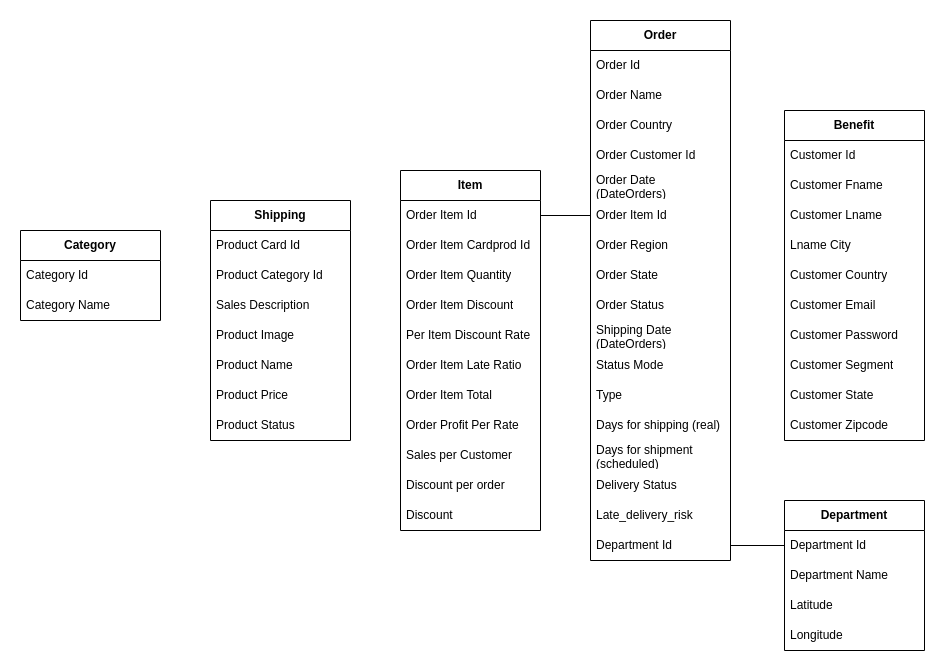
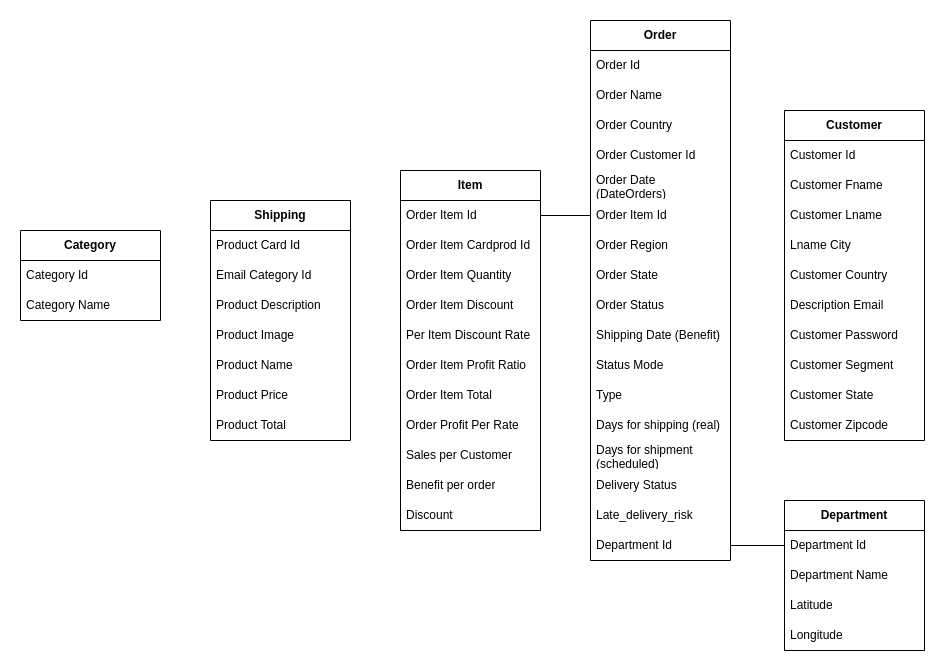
  <mxCell id="0" />
  <mxCell id="1" parent="0" />
- <mxCell id="2" value="&lt;b&gt;Benefit&lt;/b&gt;" style="swimlane;fontStyle=0;childLayout=stackLayout;horizontal=1;startSize=30;horizontalStack=0;resizeParent=1;resizeParentMax=0;resizeLast=0;collapsible=1;marginBottom=0;whiteSpace=wrap;html=1;" vertex="1" parent="1"><mxGeometry x="784" y="110" width="140" height="330" as="geometry"><mxRectangle x="720" y="350" width="60" height="30" as="alternateBounds" /></mxGeometry></mxCell>
+ <mxCell id="2" value="&lt;b&gt;Customer&lt;/b&gt;" style="swimlane;fontStyle=0;childLayout=stackLayout;horizontal=1;startSize=30;horizontalStack=0;resizeParent=1;resizeParentMax=0;resizeLast=0;collapsible=1;marginBottom=0;whiteSpace=wrap;html=1;" vertex="1" parent="1"><mxGeometry x="784" y="110" width="140" height="330" as="geometry"><mxRectangle x="720" y="350" width="60" height="30" as="alternateBounds" /></mxGeometry></mxCell>
  <mxCell id="3" value="&lt;span style=&quot;background-color: initial;&quot;&gt;Customer Id&lt;/span&gt;" style="text;strokeColor=none;fillColor=none;align=left;verticalAlign=middle;spacingLeft=4;spacingRight=4;overflow=hidden;points=[[0,0.5],[1,0.5]];portConstraint=eastwest;rotatable=0;whiteSpace=wrap;html=1;" vertex="1" parent="2"><mxGeometry y="30" width="140" height="30" as="geometry" /></mxCell>
  <mxCell id="4" value="&lt;span style=&quot;background-color: initial;&quot;&gt;Customer Fname&lt;/span&gt;" style="text;strokeColor=none;fillColor=none;align=left;verticalAlign=middle;spacingLeft=4;spacingRight=4;overflow=hidden;points=[[0,0.5],[1,0.5]];portConstraint=eastwest;rotatable=0;whiteSpace=wrap;html=1;" vertex="1" parent="2"><mxGeometry y="60" width="140" height="30" as="geometry" /></mxCell>
  <mxCell id="5" value="&lt;span style=&quot;background-color: initial;&quot;&gt;Customer Lname&lt;/span&gt;" style="text;strokeColor=none;fillColor=none;align=left;verticalAlign=middle;spacingLeft=4;spacingRight=4;overflow=hidden;points=[[0,0.5],[1,0.5]];portConstraint=eastwest;rotatable=0;whiteSpace=wrap;html=1;" vertex="1" parent="2"><mxGeometry y="90" width="140" height="30" as="geometry" /></mxCell>
  <mxCell id="6" value="&lt;span style=&quot;background-color: initial;&quot;&gt;Lname City&lt;/span&gt;" style="text;strokeColor=none;fillColor=none;align=left;verticalAlign=middle;spacingLeft=4;spacingRight=4;overflow=hidden;points=[[0,0.5],[1,0.5]];portConstraint=eastwest;rotatable=0;whiteSpace=wrap;html=1;" vertex="1" parent="2"><mxGeometry y="120" width="140" height="30" as="geometry" /></mxCell>
  <mxCell id="7" value="&lt;span style=&quot;background-color: initial;&quot;&gt;Customer Country&lt;/span&gt;" style="text;strokeColor=none;fillColor=none;align=left;verticalAlign=middle;spacingLeft=4;spacingRight=4;overflow=hidden;points=[[0,0.5],[1,0.5]];portConstraint=eastwest;rotatable=0;whiteSpace=wrap;html=1;" vertex="1" parent="2"><mxGeometry y="150" width="140" height="30" as="geometry" /></mxCell>
- <mxCell id="8" value="&lt;span style=&quot;background-color: initial;&quot;&gt;Customer Email&lt;/span&gt;" style="text;strokeColor=none;fillColor=none;align=left;verticalAlign=middle;spacingLeft=4;spacingRight=4;overflow=hidden;points=[[0,0.5],[1,0.5]];portConstraint=eastwest;rotatable=0;whiteSpace=wrap;html=1;" vertex="1" parent="2"><mxGeometry y="180" width="140" height="30" as="geometry" /></mxCell>
+ <mxCell id="8" value="&lt;span style=&quot;background-color: initial;&quot;&gt;Description Email&lt;/span&gt;" style="text;strokeColor=none;fillColor=none;align=left;verticalAlign=middle;spacingLeft=4;spacingRight=4;overflow=hidden;points=[[0,0.5],[1,0.5]];portConstraint=eastwest;rotatable=0;whiteSpace=wrap;html=1;" vertex="1" parent="2"><mxGeometry y="180" width="140" height="30" as="geometry" /></mxCell>
  <mxCell id="9" value="&lt;span style=&quot;background-color: initial;&quot;&gt;Customer Password&lt;/span&gt;" style="text;strokeColor=none;fillColor=none;align=left;verticalAlign=middle;spacingLeft=4;spacingRight=4;overflow=hidden;points=[[0,0.5],[1,0.5]];portConstraint=eastwest;rotatable=0;whiteSpace=wrap;html=1;" vertex="1" parent="2"><mxGeometry y="210" width="140" height="30" as="geometry" /></mxCell>
  <mxCell id="10" value="&lt;span style=&quot;background-color: initial;&quot;&gt;Customer Segment&lt;/span&gt;" style="text;strokeColor=none;fillColor=none;align=left;verticalAlign=middle;spacingLeft=4;spacingRight=4;overflow=hidden;points=[[0,0.5],[1,0.5]];portConstraint=eastwest;rotatable=0;whiteSpace=wrap;html=1;" vertex="1" parent="2"><mxGeometry y="240" width="140" height="30" as="geometry" /></mxCell>
  <mxCell id="11" value="&lt;span style=&quot;background-color: initial;&quot;&gt;Customer State&lt;/span&gt;" style="text;strokeColor=none;fillColor=none;align=left;verticalAlign=middle;spacingLeft=4;spacingRight=4;overflow=hidden;points=[[0,0.5],[1,0.5]];portConstraint=eastwest;rotatable=0;whiteSpace=wrap;html=1;" vertex="1" parent="2"><mxGeometry y="270" width="140" height="30" as="geometry" /></mxCell>
  <mxCell id="12" value="&lt;span style=&quot;background-color: initial;&quot;&gt;Customer Zipcode&lt;/span&gt;" style="text;strokeColor=none;fillColor=none;align=left;verticalAlign=middle;spacingLeft=4;spacingRight=4;overflow=hidden;points=[[0,0.5],[1,0.5]];portConstraint=eastwest;rotatable=0;whiteSpace=wrap;html=1;" vertex="1" parent="2"><mxGeometry y="300" width="140" height="30" as="geometry" /></mxCell>
  <mxCell id="13" value="&lt;b&gt;Shipping&lt;/b&gt;" style="swimlane;fontStyle=0;childLayout=stackLayout;horizontal=1;startSize=30;horizontalStack=0;resizeParent=1;resizeParentMax=0;resizeLast=0;collapsible=1;marginBottom=0;whiteSpace=wrap;html=1;" vertex="1" parent="1"><mxGeometry x="210" y="200" width="140" height="240" as="geometry" /></mxCell>
  <mxCell id="14" value="Product Card Id" style="text;strokeColor=none;fillColor=none;align=left;verticalAlign=middle;spacingLeft=4;spacingRight=4;overflow=hidden;points=[[0,0.5],[1,0.5]];portConstraint=eastwest;rotatable=0;whiteSpace=wrap;html=1;" vertex="1" parent="13"><mxGeometry y="30" width="140" height="30" as="geometry" /></mxCell>
- <mxCell id="15" value="Product Category Id" style="text;strokeColor=none;fillColor=none;align=left;verticalAlign=middle;spacingLeft=4;spacingRight=4;overflow=hidden;points=[[0,0.5],[1,0.5]];portConstraint=eastwest;rotatable=0;whiteSpace=wrap;html=1;" vertex="1" parent="13"><mxGeometry y="60" width="140" height="30" as="geometry" /></mxCell>
- <mxCell id="16" value="Sales Description" style="text;strokeColor=none;fillColor=none;align=left;verticalAlign=middle;spacingLeft=4;spacingRight=4;overflow=hidden;points=[[0,0.5],[1,0.5]];portConstraint=eastwest;rotatable=0;whiteSpace=wrap;html=1;" vertex="1" parent="13"><mxGeometry y="90" width="140" height="30" as="geometry" /></mxCell>
+ <mxCell id="15" value="Email Category Id" style="text;strokeColor=none;fillColor=none;align=left;verticalAlign=middle;spacingLeft=4;spacingRight=4;overflow=hidden;points=[[0,0.5],[1,0.5]];portConstraint=eastwest;rotatable=0;whiteSpace=wrap;html=1;" vertex="1" parent="13"><mxGeometry y="60" width="140" height="30" as="geometry" /></mxCell>
+ <mxCell id="16" value="Product Description" style="text;strokeColor=none;fillColor=none;align=left;verticalAlign=middle;spacingLeft=4;spacingRight=4;overflow=hidden;points=[[0,0.5],[1,0.5]];portConstraint=eastwest;rotatable=0;whiteSpace=wrap;html=1;" vertex="1" parent="13"><mxGeometry y="90" width="140" height="30" as="geometry" /></mxCell>
  <mxCell id="17" value="Product Image" style="text;strokeColor=none;fillColor=none;align=left;verticalAlign=middle;spacingLeft=4;spacingRight=4;overflow=hidden;points=[[0,0.5],[1,0.5]];portConstraint=eastwest;rotatable=0;whiteSpace=wrap;html=1;" vertex="1" parent="13"><mxGeometry y="120" width="140" height="30" as="geometry" /></mxCell>
  <mxCell id="18" value="Product Name" style="text;strokeColor=none;fillColor=none;align=left;verticalAlign=middle;spacingLeft=4;spacingRight=4;overflow=hidden;points=[[0,0.5],[1,0.5]];portConstraint=eastwest;rotatable=0;whiteSpace=wrap;html=1;" vertex="1" parent="13"><mxGeometry y="150" width="140" height="30" as="geometry" /></mxCell>
  <mxCell id="19" value="Product Price" style="text;strokeColor=none;fillColor=none;align=left;verticalAlign=middle;spacingLeft=4;spacingRight=4;overflow=hidden;points=[[0,0.5],[1,0.5]];portConstraint=eastwest;rotatable=0;whiteSpace=wrap;html=1;" vertex="1" parent="13"><mxGeometry y="180" width="140" height="30" as="geometry" /></mxCell>
- <mxCell id="20" value="Product Status" style="text;strokeColor=none;fillColor=none;align=left;verticalAlign=middle;spacingLeft=4;spacingRight=4;overflow=hidden;points=[[0,0.5],[1,0.5]];portConstraint=eastwest;rotatable=0;whiteSpace=wrap;html=1;" vertex="1" parent="13"><mxGeometry y="210" width="140" height="30" as="geometry" /></mxCell>
+ <mxCell id="20" value="Product Total" style="text;strokeColor=none;fillColor=none;align=left;verticalAlign=middle;spacingLeft=4;spacingRight=4;overflow=hidden;points=[[0,0.5],[1,0.5]];portConstraint=eastwest;rotatable=0;whiteSpace=wrap;html=1;" vertex="1" parent="13"><mxGeometry y="210" width="140" height="30" as="geometry" /></mxCell>
  <mxCell id="21" value="&lt;b&gt;Department&lt;/b&gt;" style="swimlane;fontStyle=0;childLayout=stackLayout;horizontal=1;startSize=30;horizontalStack=0;resizeParent=1;resizeParentMax=0;resizeLast=0;collapsible=1;marginBottom=0;whiteSpace=wrap;html=1;" vertex="1" parent="1"><mxGeometry x="784" y="500" width="140" height="150" as="geometry" /></mxCell>
  <mxCell id="22" value="Department Id" style="text;strokeColor=none;fillColor=none;align=left;verticalAlign=middle;spacingLeft=4;spacingRight=4;overflow=hidden;points=[[0,0.5],[1,0.5]];portConstraint=eastwest;rotatable=0;whiteSpace=wrap;html=1;" vertex="1" parent="21"><mxGeometry y="30" width="140" height="30" as="geometry" /></mxCell>
  <mxCell id="23" value="Department Name" style="text;strokeColor=none;fillColor=none;align=left;verticalAlign=middle;spacingLeft=4;spacingRight=4;overflow=hidden;points=[[0,0.5],[1,0.5]];portConstraint=eastwest;rotatable=0;whiteSpace=wrap;html=1;" vertex="1" parent="21"><mxGeometry y="60" width="140" height="30" as="geometry" /></mxCell>
  <mxCell id="24" value="Latitude" style="text;strokeColor=none;fillColor=none;align=left;verticalAlign=middle;spacingLeft=4;spacingRight=4;overflow=hidden;points=[[0,0.5],[1,0.5]];portConstraint=eastwest;rotatable=0;whiteSpace=wrap;html=1;" vertex="1" parent="21"><mxGeometry y="90" width="140" height="30" as="geometry" /></mxCell>
  <mxCell id="25" value="Longitude" style="text;strokeColor=none;fillColor=none;align=left;verticalAlign=middle;spacingLeft=4;spacingRight=4;overflow=hidden;points=[[0,0.5],[1,0.5]];portConstraint=eastwest;rotatable=0;whiteSpace=wrap;html=1;" vertex="1" parent="21"><mxGeometry y="120" width="140" height="30" as="geometry" /></mxCell>
  <mxCell id="26" value="&lt;b&gt;Order&lt;/b&gt;" style="swimlane;fontStyle=0;childLayout=stackLayout;horizontal=1;startSize=30;horizontalStack=0;resizeParent=1;resizeParentMax=0;resizeLast=0;collapsible=1;marginBottom=0;whiteSpace=wrap;html=1;" vertex="1" parent="1"><mxGeometry x="590" y="20" width="140" height="540" as="geometry" /></mxCell>
  <mxCell id="27" value="Order Id" style="text;strokeColor=none;fillColor=none;align=left;verticalAlign=middle;spacingLeft=4;spacingRight=4;overflow=hidden;points=[[0,0.5],[1,0.5]];portConstraint=eastwest;rotatable=0;whiteSpace=wrap;html=1;" vertex="1" parent="26"><mxGeometry y="30" width="140" height="30" as="geometry" /></mxCell>
  <mxCell id="28" value="Order Name" style="text;strokeColor=none;fillColor=none;align=left;verticalAlign=middle;spacingLeft=4;spacingRight=4;overflow=hidden;points=[[0,0.5],[1,0.5]];portConstraint=eastwest;rotatable=0;whiteSpace=wrap;html=1;" vertex="1" parent="26"><mxGeometry y="60" width="140" height="30" as="geometry" /></mxCell>
  <mxCell id="29" value="Order Country" style="text;strokeColor=none;fillColor=none;align=left;verticalAlign=middle;spacingLeft=4;spacingRight=4;overflow=hidden;points=[[0,0.5],[1,0.5]];portConstraint=eastwest;rotatable=0;whiteSpace=wrap;html=1;" vertex="1" parent="26"><mxGeometry y="90" width="140" height="30" as="geometry" /></mxCell>
  <mxCell id="30" value="Order Customer Id" style="text;strokeColor=none;fillColor=none;align=left;verticalAlign=middle;spacingLeft=4;spacingRight=4;overflow=hidden;points=[[0,0.5],[1,0.5]];portConstraint=eastwest;rotatable=0;whiteSpace=wrap;html=1;" vertex="1" parent="26"><mxGeometry y="120" width="140" height="30" as="geometry" /></mxCell>
  <mxCell id="31" value="Order Date (DateOrders)" style="text;strokeColor=none;fillColor=none;align=left;verticalAlign=middle;spacingLeft=4;spacingRight=4;overflow=hidden;points=[[0,0.5],[1,0.5]];portConstraint=eastwest;rotatable=0;whiteSpace=wrap;html=1;" vertex="1" parent="26"><mxGeometry y="150" width="140" height="30" as="geometry" /></mxCell>
  <mxCell id="32" value="Order Item Id" style="text;strokeColor=none;fillColor=none;align=left;verticalAlign=middle;spacingLeft=4;spacingRight=4;overflow=hidden;points=[[0,0.5],[1,0.5]];portConstraint=eastwest;rotatable=0;whiteSpace=wrap;html=1;" vertex="1" parent="26"><mxGeometry y="180" width="140" height="30" as="geometry" /></mxCell>
  <mxCell id="33" value="Order Region" style="text;strokeColor=none;fillColor=none;align=left;verticalAlign=middle;spacingLeft=4;spacingRight=4;overflow=hidden;points=[[0,0.5],[1,0.5]];portConstraint=eastwest;rotatable=0;whiteSpace=wrap;html=1;" vertex="1" parent="26"><mxGeometry y="210" width="140" height="30" as="geometry" /></mxCell>
  <mxCell id="34" value="Order State" style="text;strokeColor=none;fillColor=none;align=left;verticalAlign=middle;spacingLeft=4;spacingRight=4;overflow=hidden;points=[[0,0.5],[1,0.5]];portConstraint=eastwest;rotatable=0;whiteSpace=wrap;html=1;" vertex="1" parent="26"><mxGeometry y="240" width="140" height="30" as="geometry" /></mxCell>
  <mxCell id="35" value="Order Status" style="text;strokeColor=none;fillColor=none;align=left;verticalAlign=middle;spacingLeft=4;spacingRight=4;overflow=hidden;points=[[0,0.5],[1,0.5]];portConstraint=eastwest;rotatable=0;whiteSpace=wrap;html=1;" vertex="1" parent="26"><mxGeometry y="270" width="140" height="30" as="geometry" /></mxCell>
- <mxCell id="36" value="Shipping Date (DateOrders)" style="text;strokeColor=none;fillColor=none;align=left;verticalAlign=middle;spacingLeft=4;spacingRight=4;overflow=hidden;points=[[0,0.5],[1,0.5]];portConstraint=eastwest;rotatable=0;whiteSpace=wrap;html=1;" vertex="1" parent="26"><mxGeometry y="300" width="140" height="30" as="geometry" /></mxCell>
+ <mxCell id="36" value="Shipping Date (Benefit)" style="text;strokeColor=none;fillColor=none;align=left;verticalAlign=middle;spacingLeft=4;spacingRight=4;overflow=hidden;points=[[0,0.5],[1,0.5]];portConstraint=eastwest;rotatable=0;whiteSpace=wrap;html=1;" vertex="1" parent="26"><mxGeometry y="300" width="140" height="30" as="geometry" /></mxCell>
  <mxCell id="37" value="Status Mode" style="text;strokeColor=none;fillColor=none;align=left;verticalAlign=middle;spacingLeft=4;spacingRight=4;overflow=hidden;points=[[0,0.5],[1,0.5]];portConstraint=eastwest;rotatable=0;whiteSpace=wrap;html=1;" vertex="1" parent="26"><mxGeometry y="330" width="140" height="30" as="geometry" /></mxCell>
  <mxCell id="38" value="Type" style="text;strokeColor=none;fillColor=none;align=left;verticalAlign=middle;spacingLeft=4;spacingRight=4;overflow=hidden;points=[[0,0.5],[1,0.5]];portConstraint=eastwest;rotatable=0;whiteSpace=wrap;html=1;" vertex="1" parent="26"><mxGeometry y="360" width="140" height="30" as="geometry" /></mxCell>
  <mxCell id="39" value="Days for shipping (real)" style="text;strokeColor=none;fillColor=none;align=left;verticalAlign=middle;spacingLeft=4;spacingRight=4;overflow=hidden;points=[[0,0.5],[1,0.5]];portConstraint=eastwest;rotatable=0;whiteSpace=wrap;html=1;" vertex="1" parent="26"><mxGeometry y="390" width="140" height="30" as="geometry" /></mxCell>
  <mxCell id="40" value="Days for shipment (scheduled)" style="text;strokeColor=none;fillColor=none;align=left;verticalAlign=middle;spacingLeft=4;spacingRight=4;overflow=hidden;points=[[0,0.5],[1,0.5]];portConstraint=eastwest;rotatable=0;whiteSpace=wrap;html=1;" vertex="1" parent="26"><mxGeometry y="420" width="140" height="30" as="geometry" /></mxCell>
  <mxCell id="41" value="Delivery Status" style="text;strokeColor=none;fillColor=none;align=left;verticalAlign=middle;spacingLeft=4;spacingRight=4;overflow=hidden;points=[[0,0.5],[1,0.5]];portConstraint=eastwest;rotatable=0;whiteSpace=wrap;html=1;" vertex="1" parent="26"><mxGeometry y="450" width="140" height="30" as="geometry" /></mxCell>
  <mxCell id="42" value="Late_delivery_risk" style="text;strokeColor=none;fillColor=none;align=left;verticalAlign=middle;spacingLeft=4;spacingRight=4;overflow=hidden;points=[[0,0.5],[1,0.5]];portConstraint=eastwest;rotatable=0;whiteSpace=wrap;html=1;" vertex="1" parent="26"><mxGeometry y="480" width="140" height="30" as="geometry" /></mxCell>
  <mxCell id="43" value="Department Id" style="text;strokeColor=none;fillColor=none;align=left;verticalAlign=middle;spacingLeft=4;spacingRight=4;overflow=hidden;points=[[0,0.5],[1,0.5]];portConstraint=eastwest;rotatable=0;whiteSpace=wrap;html=1;" vertex="1" parent="26"><mxGeometry y="510" width="140" height="30" as="geometry" /></mxCell>
  <mxCell id="44" value="&lt;b&gt;Item&lt;/b&gt;" style="swimlane;fontStyle=0;childLayout=stackLayout;horizontal=1;startSize=30;horizontalStack=0;resizeParent=1;resizeParentMax=0;resizeLast=0;collapsible=1;marginBottom=0;whiteSpace=wrap;html=1;" vertex="1" parent="1"><mxGeometry x="400" y="170" width="140" height="360" as="geometry" /></mxCell>
  <mxCell id="45" value="Order Item Id" style="text;strokeColor=none;fillColor=none;align=left;verticalAlign=middle;spacingLeft=4;spacingRight=4;overflow=hidden;points=[[0,0.5],[1,0.5]];portConstraint=eastwest;rotatable=0;whiteSpace=wrap;html=1;" vertex="1" parent="44"><mxGeometry y="30" width="140" height="30" as="geometry" /></mxCell>
  <mxCell id="46" value="Order Item Cardprod Id" style="text;strokeColor=none;fillColor=none;align=left;verticalAlign=middle;spacingLeft=4;spacingRight=4;overflow=hidden;points=[[0,0.5],[1,0.5]];portConstraint=eastwest;rotatable=0;whiteSpace=wrap;html=1;" vertex="1" parent="44"><mxGeometry y="60" width="140" height="30" as="geometry" /></mxCell>
  <mxCell id="47" value="Order Item Quantity" style="text;strokeColor=none;fillColor=none;align=left;verticalAlign=middle;spacingLeft=4;spacingRight=4;overflow=hidden;points=[[0,0.5],[1,0.5]];portConstraint=eastwest;rotatable=0;whiteSpace=wrap;html=1;" vertex="1" parent="44"><mxGeometry y="90" width="140" height="30" as="geometry" /></mxCell>
  <mxCell id="48" value="Order Item Discount" style="text;strokeColor=none;fillColor=none;align=left;verticalAlign=middle;spacingLeft=4;spacingRight=4;overflow=hidden;points=[[0,0.5],[1,0.5]];portConstraint=eastwest;rotatable=0;whiteSpace=wrap;html=1;" vertex="1" parent="44"><mxGeometry y="120" width="140" height="30" as="geometry" /></mxCell>
  <mxCell id="49" value="Per Item Discount Rate" style="text;strokeColor=none;fillColor=none;align=left;verticalAlign=middle;spacingLeft=4;spacingRight=4;overflow=hidden;points=[[0,0.5],[1,0.5]];portConstraint=eastwest;rotatable=0;whiteSpace=wrap;html=1;" vertex="1" parent="44"><mxGeometry y="150" width="140" height="30" as="geometry" /></mxCell>
- <mxCell id="50" value="Order Item Late Ratio" style="text;strokeColor=none;fillColor=none;align=left;verticalAlign=middle;spacingLeft=4;spacingRight=4;overflow=hidden;points=[[0,0.5],[1,0.5]];portConstraint=eastwest;rotatable=0;whiteSpace=wrap;html=1;" vertex="1" parent="44"><mxGeometry y="180" width="140" height="30" as="geometry" /></mxCell>
+ <mxCell id="50" value="Order Item Profit Ratio" style="text;strokeColor=none;fillColor=none;align=left;verticalAlign=middle;spacingLeft=4;spacingRight=4;overflow=hidden;points=[[0,0.5],[1,0.5]];portConstraint=eastwest;rotatable=0;whiteSpace=wrap;html=1;" vertex="1" parent="44"><mxGeometry y="180" width="140" height="30" as="geometry" /></mxCell>
  <mxCell id="51" value="Order Item Total" style="text;strokeColor=none;fillColor=none;align=left;verticalAlign=middle;spacingLeft=4;spacingRight=4;overflow=hidden;points=[[0,0.5],[1,0.5]];portConstraint=eastwest;rotatable=0;whiteSpace=wrap;html=1;" vertex="1" parent="44"><mxGeometry y="210" width="140" height="30" as="geometry" /></mxCell>
  <mxCell id="52" value="Order Profit Per Rate" style="text;strokeColor=none;fillColor=none;align=left;verticalAlign=middle;spacingLeft=4;spacingRight=4;overflow=hidden;points=[[0,0.5],[1,0.5]];portConstraint=eastwest;rotatable=0;whiteSpace=wrap;html=1;" vertex="1" parent="44"><mxGeometry y="240" width="140" height="30" as="geometry" /></mxCell>
  <mxCell id="53" value="Sales per Customer" style="text;strokeColor=none;fillColor=none;align=left;verticalAlign=middle;spacingLeft=4;spacingRight=4;overflow=hidden;points=[[0,0.5],[1,0.5]];portConstraint=eastwest;rotatable=0;whiteSpace=wrap;html=1;" vertex="1" parent="44"><mxGeometry y="270" width="140" height="30" as="geometry" /></mxCell>
- <mxCell id="54" value="Discount per order" style="text;strokeColor=none;fillColor=none;align=left;verticalAlign=middle;spacingLeft=4;spacingRight=4;overflow=hidden;points=[[0,0.5],[1,0.5]];portConstraint=eastwest;rotatable=0;whiteSpace=wrap;html=1;" vertex="1" parent="44"><mxGeometry y="300" width="140" height="30" as="geometry" /></mxCell>
+ <mxCell id="54" value="Benefit per order" style="text;strokeColor=none;fillColor=none;align=left;verticalAlign=middle;spacingLeft=4;spacingRight=4;overflow=hidden;points=[[0,0.5],[1,0.5]];portConstraint=eastwest;rotatable=0;whiteSpace=wrap;html=1;" vertex="1" parent="44"><mxGeometry y="300" width="140" height="30" as="geometry" /></mxCell>
  <mxCell id="55" value="Discount" style="text;strokeColor=none;fillColor=none;align=left;verticalAlign=middle;spacingLeft=4;spacingRight=4;overflow=hidden;points=[[0,0.5],[1,0.5]];portConstraint=eastwest;rotatable=0;whiteSpace=wrap;html=1;" vertex="1" parent="44"><mxGeometry y="330" width="140" height="30" as="geometry" /></mxCell>
  <mxCell id="56" value="" style="endArrow=none;html=1;rounded=0;entryX=0;entryY=0.5;entryDx=0;entryDy=0;exitX=1;exitY=0.5;exitDx=0;exitDy=0;" edge="1" parent="1" source="43" target="22"><mxGeometry width="50" height="50" relative="1" as="geometry"><mxPoint x="730" y="710" as="sourcePoint" /><mxPoint x="780" y="660" as="targetPoint" /></mxGeometry></mxCell>
  <mxCell id="57" value="" style="endArrow=none;html=1;rounded=0;entryX=0;entryY=0.5;entryDx=0;entryDy=0;exitX=1;exitY=0.5;exitDx=0;exitDy=0;" edge="1" parent="1" source="45" target="32"><mxGeometry width="50" height="50" relative="1" as="geometry"><mxPoint x="650" y="410" as="sourcePoint" /><mxPoint x="700" y="360" as="targetPoint" /></mxGeometry></mxCell>
  <mxCell id="58" value="&lt;b&gt;Category&lt;/b&gt;" style="swimlane;fontStyle=0;childLayout=stackLayout;horizontal=1;startSize=30;horizontalStack=0;resizeParent=1;resizeParentMax=0;resizeLast=0;collapsible=1;marginBottom=0;whiteSpace=wrap;html=1;" vertex="1" parent="1"><mxGeometry x="20" y="230" width="140" height="90" as="geometry" /></mxCell>
  <mxCell id="59" value="Category Id" style="text;strokeColor=none;fillColor=none;align=left;verticalAlign=middle;spacingLeft=4;spacingRight=4;overflow=hidden;points=[[0,0.5],[1,0.5]];portConstraint=eastwest;rotatable=0;whiteSpace=wrap;html=1;" vertex="1" parent="58"><mxGeometry y="30" width="140" height="30" as="geometry" /></mxCell>
  <mxCell id="60" value="Category Name" style="text;strokeColor=none;fillColor=none;align=left;verticalAlign=middle;spacingLeft=4;spacingRight=4;overflow=hidden;points=[[0,0.5],[1,0.5]];portConstraint=eastwest;rotatable=0;whiteSpace=wrap;html=1;" vertex="1" parent="58"><mxGeometry y="60" width="140" height="30" as="geometry" /></mxCell>
